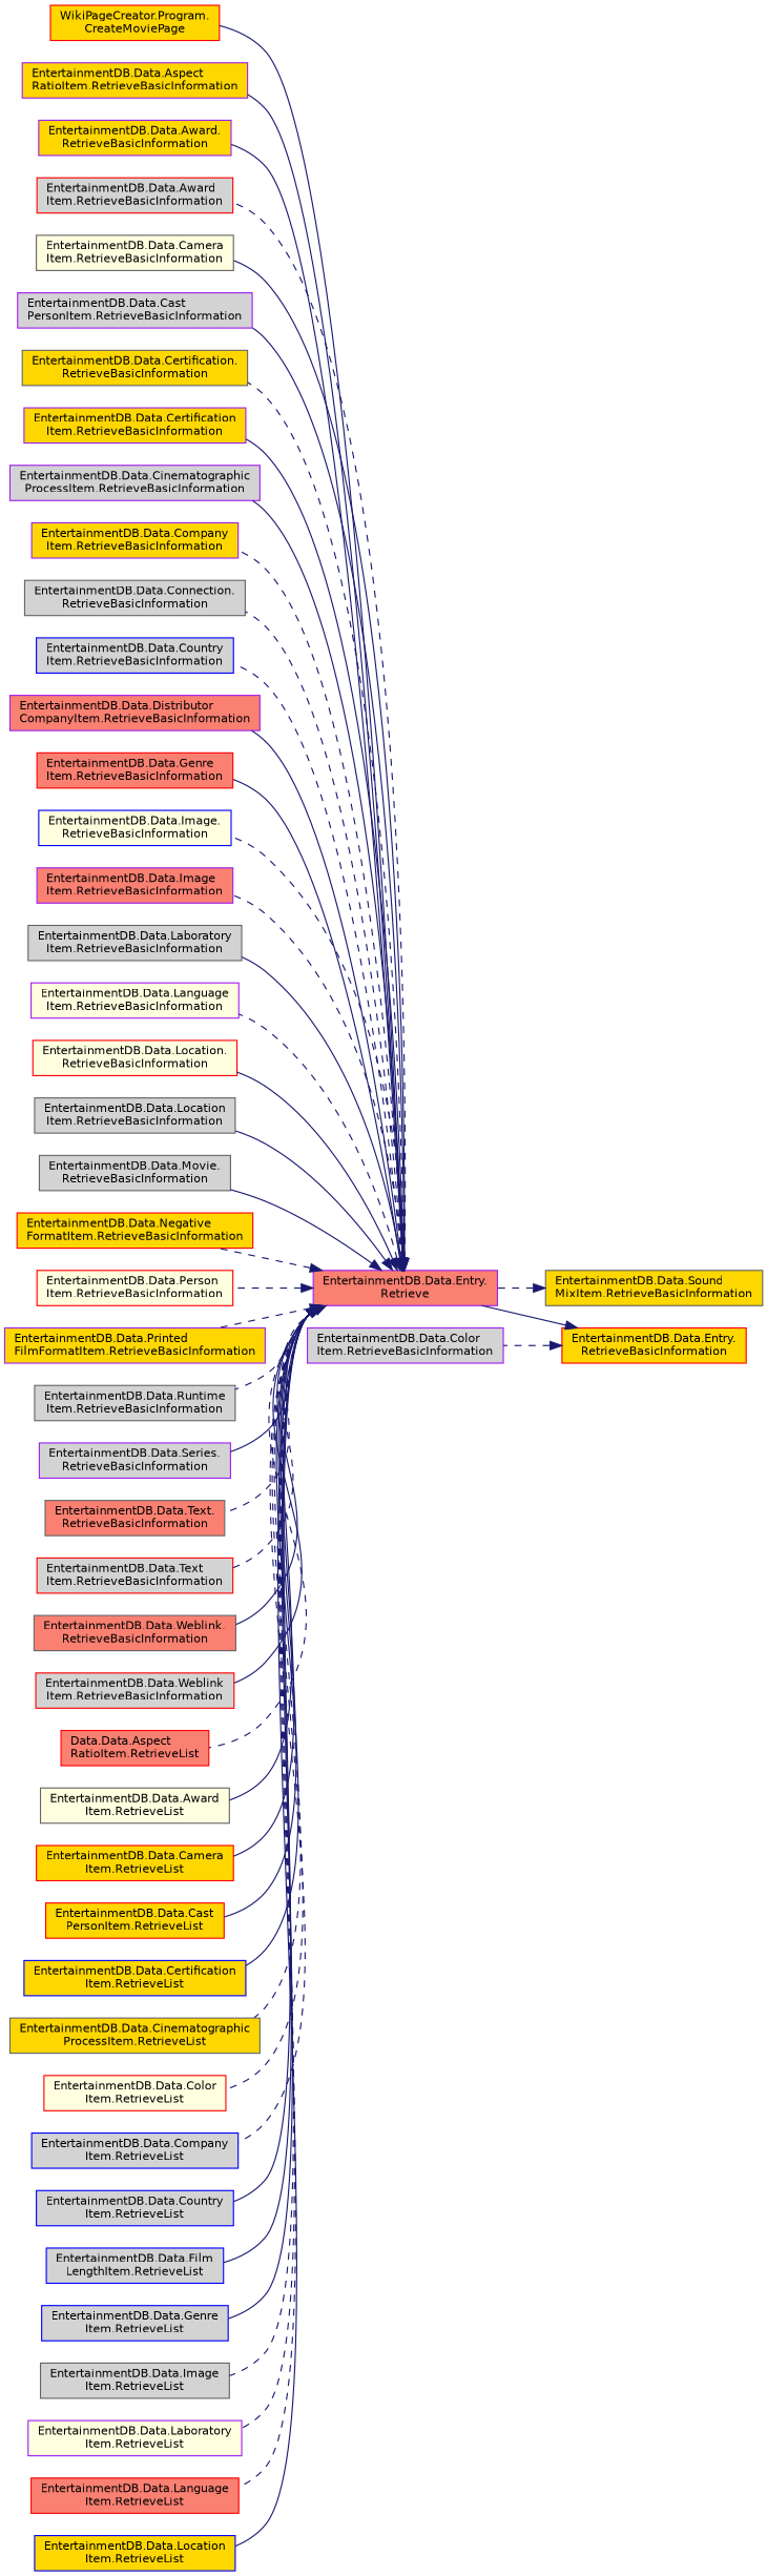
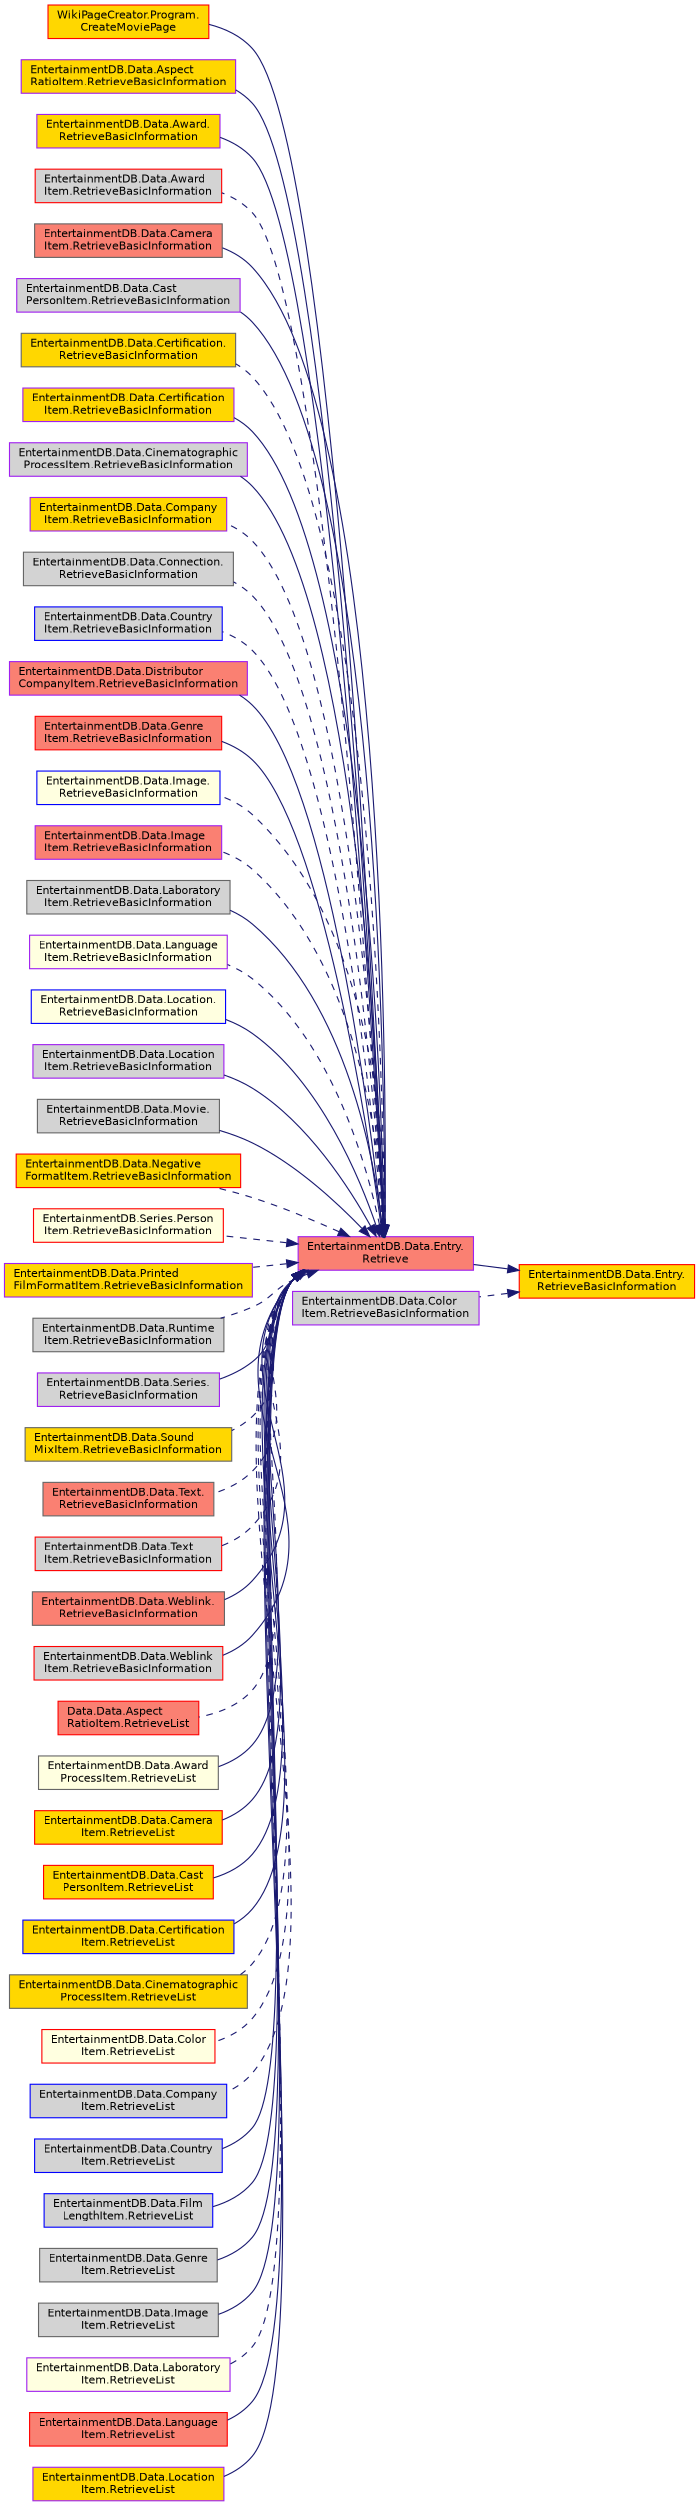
  digraph {
    rankdir=RL
    node [color=purple fillcolor=lightgrey fontname=Helvetica fontsize=10 shape=record style=filled]
    edge [color=midnightblue dir=back fontname=Helvetica fontsize=10 labelfontname=Helvetica labelfontsize=10 style=solid]
    n1 [color=red fillcolor=gold fontcolor=black height=0.2 label="EntertainmentDB.Data.Entry.\lRetrieveBasicInformation" width=0.4]
    n2 [fillcolor=salmon height=0.2 label="EntertainmentDB.Data.Entry.\lRetrieve" width=0.4]
    n3 [height=0.2 label="EntertainmentDB.Data.Color\lItem.RetrieveBasicInformation" width=0.4]
    n4 [color=red fillcolor=gold height=0.2 label="WikiPageCreator.Program.\lCreateMoviePage" width=0.4]
    n5 [fillcolor=gold height=0.2 label="EntertainmentDB.Data.Aspect\lRatioItem.RetrieveBasicInformation" width=0.4]
    n6 [fillcolor=gold height=0.2 label="EntertainmentDB.Data.Award.\lRetrieveBasicInformation" width=0.4]
    n7 [color=red height=0.2 label="EntertainmentDB.Data.Award\lItem.RetrieveBasicInformation" width=0.4]
-   n8 [color=gray40 fillcolor=lightyellow height=0.2 label="EntertainmentDB.Data.Camera\lItem.RetrieveBasicInformation" width=0.4]
+   n8 [color=gray40 fillcolor=salmon height=0.2 label="EntertainmentDB.Data.Camera\lItem.RetrieveBasicInformation" width=0.4]
    n9 [height=0.2 label="EntertainmentDB.Data.Cast\lPersonItem.RetrieveBasicInformation" width=0.4]
    n10 [color=gray40 fillcolor=gold height=0.2 label="EntertainmentDB.Data.Certification.\lRetrieveBasicInformation" width=0.4]
    n11 [fillcolor=gold height=0.2 label="EntertainmentDB.Data.Certification\lItem.RetrieveBasicInformation" width=0.4]
    n12 [height=0.2 label="EntertainmentDB.Data.Cinematographic\lProcessItem.RetrieveBasicInformation" width=0.4]
    n13 [fillcolor=gold height=0.2 label="EntertainmentDB.Data.Company\lItem.RetrieveBasicInformation" width=0.4]
    n14 [color=gray40 height=0.2 label="EntertainmentDB.Data.Connection.\lRetrieveBasicInformation" width=0.4]
    n15 [color=blue height=0.2 label="EntertainmentDB.Data.Country\lItem.RetrieveBasicInformation" width=0.4]
    n16 [fillcolor=salmon height=0.2 label="EntertainmentDB.Data.Distributor\lCompanyItem.RetrieveBasicInformation" width=0.4]
    n17 [color=red fillcolor=salmon height=0.2 label="EntertainmentDB.Data.Genre\lItem.RetrieveBasicInformation" width=0.4]
    n18 [color=blue fillcolor=lightyellow height=0.2 label="EntertainmentDB.Data.Image.\lRetrieveBasicInformation" width=0.4]
    n19 [fillcolor=salmon height=0.2 label="EntertainmentDB.Data.Image\lItem.RetrieveBasicInformation" width=0.4]
    n20 [color=gray40 height=0.2 label="EntertainmentDB.Data.Laboratory\lItem.RetrieveBasicInformation" width=0.4]
    n21 [fillcolor=lightyellow height=0.2 label="EntertainmentDB.Data.Language\lItem.RetrieveBasicInformation" width=0.4]
-   n22 [color=red fillcolor=lightyellow height=0.2 label="EntertainmentDB.Data.Location.\lRetrieveBasicInformation" width=0.4]
-   n23 [color=gray40 height=0.2 label="EntertainmentDB.Data.Location\lItem.RetrieveBasicInformation" width=0.4]
+   n22 [color=blue fillcolor=lightyellow height=0.2 label="EntertainmentDB.Data.Location.\lRetrieveBasicInformation" width=0.4]
+   n23 [height=0.2 label="EntertainmentDB.Data.Location\lItem.RetrieveBasicInformation" width=0.4]
    n24 [color=gray40 height=0.2 label="EntertainmentDB.Data.Movie.\lRetrieveBasicInformation" width=0.4]
    n25 [color=red fillcolor=gold height=0.2 label="EntertainmentDB.Data.Negative\lFormatItem.RetrieveBasicInformation" width=0.4]
-   n26 [color=red fillcolor=lightyellow height=0.2 label="EntertainmentDB.Data.Person\lItem.RetrieveBasicInformation" width=0.4]
+   n26 [color=red fillcolor=lightyellow height=0.2 label="EntertainmentDB.Series.Person\lItem.RetrieveBasicInformation" width=0.4]
    n27 [fillcolor=gold height=0.2 label="EntertainmentDB.Data.Printed\lFilmFormatItem.RetrieveBasicInformation" width=0.4]
    n28 [color=gray40 height=0.2 label="EntertainmentDB.Data.Runtime\lItem.RetrieveBasicInformation" width=0.4]
    n29 [height=0.2 label="EntertainmentDB.Data.Series.\lRetrieveBasicInformation" width=0.4]
    n30 [color=gray40 fillcolor=gold height=0.2 label="EntertainmentDB.Data.Sound\lMixItem.RetrieveBasicInformation" width=0.4]
    n31 [color=gray40 fillcolor=salmon height=0.2 label="EntertainmentDB.Data.Text.\lRetrieveBasicInformation" width=0.4]
    n32 [color=red height=0.2 label="EntertainmentDB.Data.Text\lItem.RetrieveBasicInformation" width=0.4]
    n33 [color=gray40 fillcolor=salmon height=0.2 label="EntertainmentDB.Data.Weblink.\lRetrieveBasicInformation" width=0.4]
    n34 [color=red height=0.2 label="EntertainmentDB.Data.Weblink\lItem.RetrieveBasicInformation" width=0.4]
    n35 [color=red fillcolor=salmon height=0.2 label="Data.Data.Aspect\lRatioItem.RetrieveList" width=0.4]
-   n36 [color=gray40 fillcolor=lightyellow height=0.2 label="EntertainmentDB.Data.Award\lItem.RetrieveList" width=0.4]
+   n36 [color=gray40 fillcolor=lightyellow height=0.2 label="EntertainmentDB.Data.Award\lProcessItem.RetrieveList" width=0.4]
    n37 [color=red fillcolor=gold height=0.2 label="EntertainmentDB.Data.Camera\lItem.RetrieveList" width=0.4]
    n38 [color=red fillcolor=gold height=0.2 label="EntertainmentDB.Data.Cast\lPersonItem.RetrieveList" width=0.4]
    n39 [color=blue fillcolor=gold height=0.2 label="EntertainmentDB.Data.Certification\lItem.RetrieveList" width=0.4]
    n40 [color=gray40 fillcolor=gold height=0.2 label="EntertainmentDB.Data.Cinematographic\lProcessItem.RetrieveList" width=0.4]
    n41 [color=red fillcolor=lightyellow height=0.2 label="EntertainmentDB.Data.Color\lItem.RetrieveList" width=0.4]
    n42 [color=blue height=0.2 label="EntertainmentDB.Data.Company\lItem.RetrieveList" width=0.4]
    n43 [color=blue height=0.2 label="EntertainmentDB.Data.Country\lItem.RetrieveList" width=0.4]
    n44 [color=blue height=0.2 label="EntertainmentDB.Data.Film\lLengthItem.RetrieveList" width=0.4]
-   n45 [color=blue height=0.2 label="EntertainmentDB.Data.Genre\lItem.RetrieveList" width=0.4]
+   n45 [color=gray40 height=0.2 label="EntertainmentDB.Data.Genre\lItem.RetrieveList" width=0.4]
    n46 [color=gray40 height=0.2 label="EntertainmentDB.Data.Image\lItem.RetrieveList" width=0.4]
    n47 [fillcolor=lightyellow height=0.2 label="EntertainmentDB.Data.Laboratory\lItem.RetrieveList" width=0.4]
    n48 [color=red fillcolor=salmon height=0.2 label="EntertainmentDB.Data.Language\lItem.RetrieveList" width=0.4]
-   n49 [color=blue fillcolor=gold height=0.2 label="EntertainmentDB.Data.Location\lItem.RetrieveList" width=0.4]
+   n49 [fillcolor=gold height=0.2 label="EntertainmentDB.Data.Location\lItem.RetrieveList" width=0.4]
    n1 -> n2
    n1 -> n3 [style=dashed]
    n2 -> n4
    n2 -> n5
    n2 -> n6
    n2 -> n7 [style=dashed]
    n2 -> n8
    n2 -> n9
    n2 -> n10 [style=dashed]
    n2 -> n11
    n2 -> n12
    n2 -> n13 [style=dashed]
    n2 -> n14 [style=dashed]
    n2 -> n15 [style=dashed]
    n2 -> n16
    n2 -> n17
    n2 -> n18 [style=dashed]
    n2 -> n19 [style=dashed]
    n2 -> n20
    n2 -> n21 [style=dashed]
    n2 -> n22
    n2 -> n23
    n2 -> n24
    n2 -> n25 [style=dashed]
    n2 -> n26 [style=dashed]
    n2 -> n27 [style=dashed]
    n2 -> n28 [style=dashed]
    n2 -> n29
-   n30 -> n2 [style=dashed]
+   n2 -> n30 [style=dashed]
    n2 -> n31 [style=dashed]
    n2 -> n32 [style=dashed]
    n2 -> n33
    n2 -> n34
    n2 -> n35 [style=dashed]
    n2 -> n36
    n2 -> n37
    n2 -> n38
    n2 -> n39
    n2 -> n40 [style=dashed]
    n2 -> n41 [style=dashed]
    n2 -> n42 [style=dashed]
    n2 -> n43
    n2 -> n44
    n2 -> n45
-   n2 -> n46 [style=dashed]
+   n2 -> n46
    n2 -> n47 [style=dashed]
-   n2 -> n48 [style=dashed]
+   n2 -> n48
    n2 -> n49
  }
